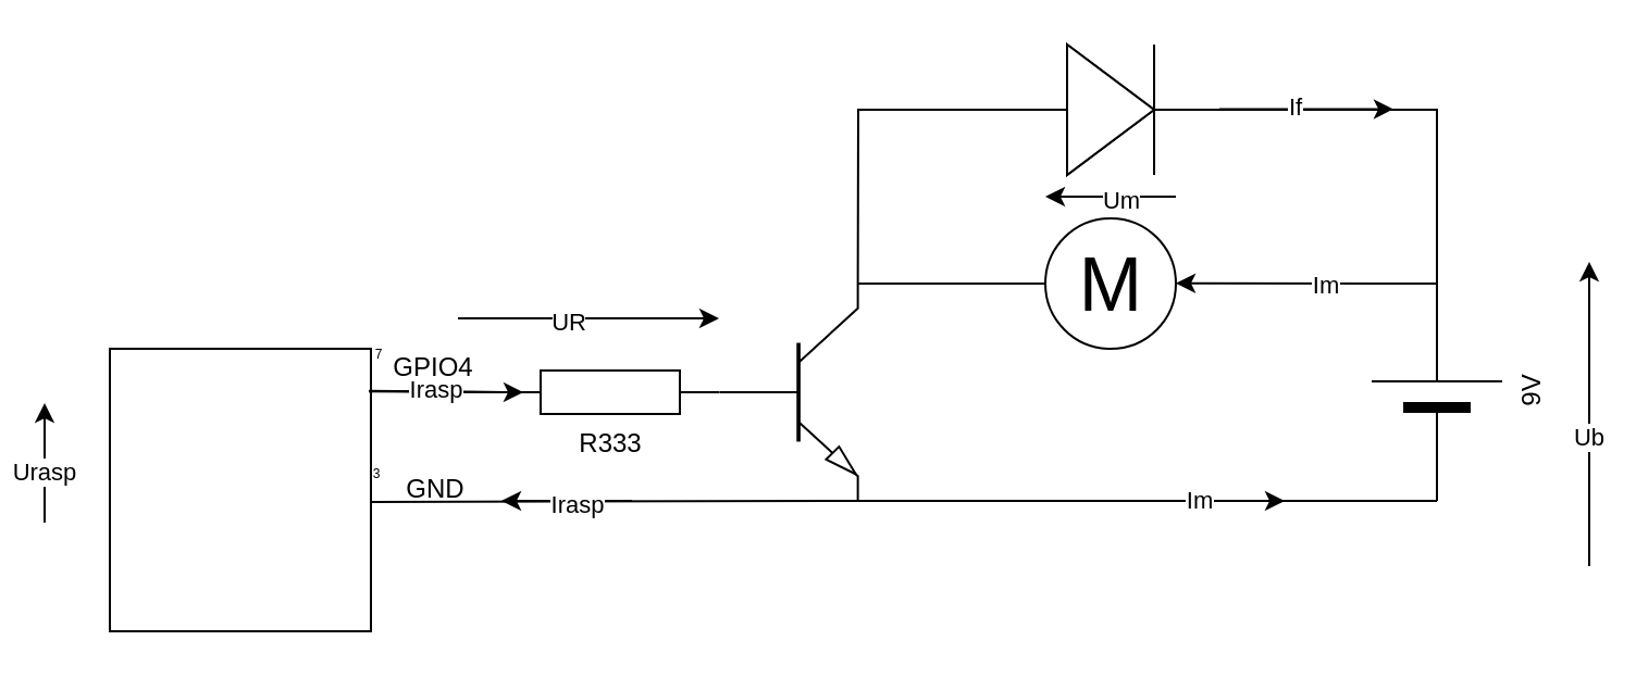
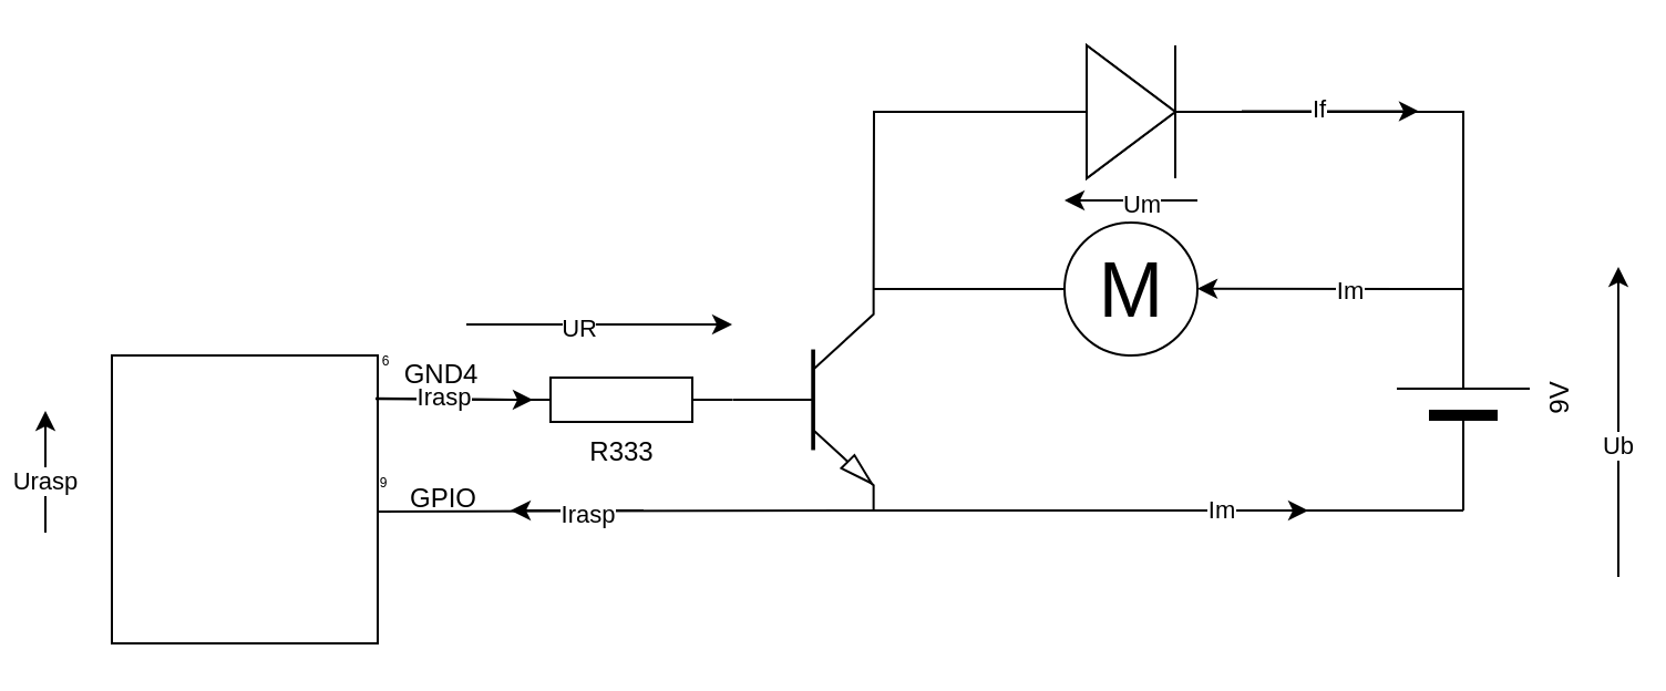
  <mxCell id="0" />
  <mxCell id="1" parent="0" />
  <mxCell id="2" value="" style="verticalLabelPosition=bottom;shadow=0;dashed=0;align=center;html=1;verticalAlign=top;shape=mxgraph.electrical.transistors.npn_transistor_5;" vertex="1" parent="1"><mxGeometry x="330" y="130" width="64" height="100" as="geometry" /></mxCell>
  <mxCell id="3" value="R333" style="pointerEvents=1;verticalLabelPosition=bottom;shadow=0;dashed=0;align=center;html=1;verticalAlign=top;shape=mxgraph.electrical.resistors.resistor_1;" vertex="1" parent="1"><mxGeometry x="230" y="170" width="100" height="20" as="geometry" /></mxCell>
  <mxCell id="4" value="9V&lt;br&gt;" style="verticalLabelPosition=bottom;shadow=0;dashed=0;align=center;fillColor=strokeColor;html=1;verticalAlign=top;strokeWidth=1;shape=mxgraph.electrical.miscellaneous.monocell_battery;rotation=-90;" vertex="1" parent="1"><mxGeometry x="610" y="150" width="100" height="60" as="geometry" /></mxCell>
  <mxCell id="5" value="" style="endArrow=none;html=1;rounded=0;" edge="1" parent="1"><mxGeometry width="50" height="50" relative="1" as="geometry"><mxPoint x="394" y="130" as="sourcePoint" /><mxPoint x="480" y="130" as="targetPoint" /></mxGeometry></mxCell>
  <mxCell id="6" value="M" style="verticalLabelPosition=middle;shadow=0;dashed=0;align=center;html=1;verticalAlign=middle;strokeWidth=1;shape=ellipse;aspect=fixed;fontSize=35;" vertex="1" parent="1"><mxGeometry x="480" y="100" width="60" height="60" as="geometry" /></mxCell>
  <mxCell id="7" value="" style="endArrow=none;html=1;rounded=0;entryX=0;entryY=0.5;entryDx=0;entryDy=0;entryPerimeter=0;" edge="1" parent="1" target="4"><mxGeometry width="50" height="50" relative="1" as="geometry"><mxPoint x="394" y="230" as="sourcePoint" /><mxPoint x="444" y="180" as="targetPoint" /></mxGeometry></mxCell>
  <mxCell id="8" value="" style="pointerEvents=1;fillColor=strokeColor;verticalLabelPosition=bottom;shadow=0;dashed=0;align=center;html=1;verticalAlign=top;shape=mxgraph.electrical.diodes.diode;" vertex="1" parent="1"><mxGeometry x="460" y="20" width="100" height="60" as="geometry" /></mxCell>
  <mxCell id="9" value="" style="endArrow=none;html=1;rounded=0;exitX=1;exitY=0;exitDx=0;exitDy=0;exitPerimeter=0;" edge="1" parent="1" source="2"><mxGeometry width="50" height="50" relative="1" as="geometry"><mxPoint x="400" y="130" as="sourcePoint" /><mxPoint x="460" y="50" as="targetPoint" /><Array as="points"><mxPoint x="394" y="50" /></Array></mxGeometry></mxCell>
  <mxCell id="10" value="" style="endArrow=none;html=1;rounded=0;entryX=1;entryY=0.5;entryDx=0;entryDy=0;entryPerimeter=0;" edge="1" parent="1" target="8"><mxGeometry width="50" height="50" relative="1" as="geometry"><mxPoint x="660" y="130" as="sourcePoint" /><mxPoint x="710" y="80" as="targetPoint" /><Array as="points"><mxPoint x="660" y="50" /></Array></mxGeometry></mxCell>
  <mxCell id="11" value="" style="rounded=0;whiteSpace=wrap;html=1;" vertex="1" parent="1"><mxGeometry x="50" y="160" width="120" height="130" as="geometry" /></mxCell>
  <mxCell id="12" value="" style="endArrow=none;html=1;rounded=0;exitX=0.984;exitY=0.542;exitDx=0;exitDy=0;exitPerimeter=0;" edge="1" parent="1"><mxGeometry width="50" height="50" relative="1" as="geometry"><mxPoint x="170.08" y="230.46" as="sourcePoint" /><mxPoint x="396" y="230" as="targetPoint" /></mxGeometry></mxCell>
  <mxCell id="13" value="" style="endArrow=none;html=1;rounded=0;exitX=0.992;exitY=0.149;exitDx=0;exitDy=0;exitPerimeter=0;" edge="1" parent="1" source="11"><mxGeometry width="50" height="50" relative="1" as="geometry"><mxPoint x="180" y="230" as="sourcePoint" /><mxPoint x="230" y="180" as="targetPoint" /></mxGeometry></mxCell>
- <mxCell id="14" value="&lt;font style=&quot;font-size: 6px;&quot;&gt;3&lt;/font&gt;" style="text;html=1;strokeColor=none;fillColor=none;align=center;verticalAlign=middle;whiteSpace=wrap;rounded=0;" vertex="1" parent="1"><mxGeometry x="143" y="201" width="60" height="30" as="geometry" /></mxCell>
- <mxCell id="15" value="GND" style="text;html=1;strokeColor=none;fillColor=none;align=center;verticalAlign=middle;whiteSpace=wrap;rounded=0;" vertex="1" parent="1"><mxGeometry x="170" y="210" width="60" height="30" as="geometry" /></mxCell>
- <mxCell id="16" value="GPIO4" style="text;html=1;strokeColor=none;fillColor=none;align=center;verticalAlign=middle;whiteSpace=wrap;rounded=0;" vertex="1" parent="1"><mxGeometry x="169" y="154" width="60" height="30" as="geometry" /></mxCell>
- <mxCell id="17" value="&lt;font style=&quot;font-size: 6px;&quot;&gt;7&lt;/font&gt;" style="text;html=1;strokeColor=none;fillColor=none;align=center;verticalAlign=middle;whiteSpace=wrap;rounded=0;" vertex="1" parent="1"><mxGeometry x="144" y="146" width="60" height="30" as="geometry" /></mxCell>
+ <mxCell id="14" value="&lt;font style=&quot;font-size: 6px;&quot;&gt;9&lt;/font&gt;" style="text;html=1;strokeColor=none;fillColor=none;align=center;verticalAlign=middle;whiteSpace=wrap;rounded=0;" vertex="1" parent="1"><mxGeometry x="143" y="201" width="60" height="30" as="geometry" /></mxCell>
+ <mxCell id="15" value="GPIO" style="text;html=1;strokeColor=none;fillColor=none;align=center;verticalAlign=middle;whiteSpace=wrap;rounded=0;" vertex="1" parent="1"><mxGeometry x="170" y="210" width="60" height="30" as="geometry" /></mxCell>
+ <mxCell id="16" value="GND4" style="text;html=1;strokeColor=none;fillColor=none;align=center;verticalAlign=middle;whiteSpace=wrap;rounded=0;" vertex="1" parent="1"><mxGeometry x="169" y="154" width="60" height="30" as="geometry" /></mxCell>
+ <mxCell id="17" value="&lt;font style=&quot;font-size: 6px;&quot;&gt;6&lt;/font&gt;" style="text;html=1;strokeColor=none;fillColor=none;align=center;verticalAlign=middle;whiteSpace=wrap;rounded=0;" vertex="1" parent="1"><mxGeometry x="144" y="146" width="60" height="30" as="geometry" /></mxCell>
  <mxCell id="18" value="" style="endArrow=classic;html=1;rounded=0;" edge="1" parent="1"><mxGeometry width="50" height="50" relative="1" as="geometry"><mxPoint x="20" y="240" as="sourcePoint" /><mxPoint x="20" y="185" as="targetPoint" /></mxGeometry></mxCell>
  <mxCell id="19" value="Urasp" style="edgeLabel;html=1;align=center;verticalAlign=middle;resizable=0;points=[];" vertex="1" connectable="0" parent="18"><mxGeometry x="-0.144" y="1" relative="1" as="geometry"><mxPoint as="offset" /></mxGeometry></mxCell>
  <mxCell id="20" value="" style="endArrow=classic;html=1;rounded=0;" edge="1" parent="1"><mxGeometry width="50" height="50" relative="1" as="geometry"><mxPoint x="169" y="179.62" as="sourcePoint" /><mxPoint x="240" y="180" as="targetPoint" /></mxGeometry></mxCell>
  <mxCell id="21" value="Irasp" style="edgeLabel;html=1;align=center;verticalAlign=middle;resizable=0;points=[];" vertex="1" connectable="0" parent="20"><mxGeometry x="-0.144" y="1" relative="1" as="geometry"><mxPoint as="offset" /></mxGeometry></mxCell>
  <mxCell id="22" value="" style="endArrow=classic;html=1;rounded=0;" edge="1" parent="1"><mxGeometry width="50" height="50" relative="1" as="geometry"><mxPoint x="290" y="230" as="sourcePoint" /><mxPoint x="230" y="230" as="targetPoint" /></mxGeometry></mxCell>
  <mxCell id="23" value="Irasp" style="edgeLabel;html=1;align=center;verticalAlign=middle;resizable=0;points=[];" vertex="1" connectable="0" parent="22"><mxGeometry x="-0.144" y="1" relative="1" as="geometry"><mxPoint as="offset" /></mxGeometry></mxCell>
  <mxCell id="24" value="" style="endArrow=classic;html=1;rounded=0;" edge="1" parent="1"><mxGeometry width="50" height="50" relative="1" as="geometry"><mxPoint x="660" y="130" as="sourcePoint" /><mxPoint x="540" y="129.86" as="targetPoint" /></mxGeometry></mxCell>
  <mxCell id="25" value="Im" style="edgeLabel;html=1;align=center;verticalAlign=middle;resizable=0;points=[];" vertex="1" connectable="0" parent="24"><mxGeometry x="-0.144" y="1" relative="1" as="geometry"><mxPoint as="offset" /></mxGeometry></mxCell>
  <mxCell id="26" value="" style="endArrow=classic;html=1;rounded=0;" edge="1" parent="1"><mxGeometry width="50" height="50" relative="1" as="geometry"><mxPoint x="560" y="49.71" as="sourcePoint" /><mxPoint x="640" y="49.71" as="targetPoint" /></mxGeometry></mxCell>
  <mxCell id="27" value="If" style="edgeLabel;html=1;align=center;verticalAlign=middle;resizable=0;points=[];" vertex="1" connectable="0" parent="26"><mxGeometry x="-0.144" y="1" relative="1" as="geometry"><mxPoint as="offset" /></mxGeometry></mxCell>
  <mxCell id="28" value="" style="endArrow=classic;html=1;rounded=0;" edge="1" parent="1"><mxGeometry width="50" height="50" relative="1" as="geometry"><mxPoint x="540" y="90" as="sourcePoint" /><mxPoint x="480" y="90" as="targetPoint" /></mxGeometry></mxCell>
  <mxCell id="29" value="Um" style="edgeLabel;html=1;align=center;verticalAlign=middle;resizable=0;points=[];" vertex="1" connectable="0" parent="28"><mxGeometry x="-0.144" y="1" relative="1" as="geometry"><mxPoint as="offset" /></mxGeometry></mxCell>
  <mxCell id="30" value="" style="endArrow=classic;html=1;rounded=0;" edge="1" parent="1"><mxGeometry width="50" height="50" relative="1" as="geometry"><mxPoint x="520" y="230" as="sourcePoint" /><mxPoint x="590" y="230" as="targetPoint" /></mxGeometry></mxCell>
  <mxCell id="31" value="Im" style="edgeLabel;html=1;align=center;verticalAlign=middle;resizable=0;points=[];" vertex="1" connectable="0" parent="30"><mxGeometry x="-0.144" y="1" relative="1" as="geometry"><mxPoint as="offset" /></mxGeometry></mxCell>
  <mxCell id="32" value="" style="endArrow=classic;html=1;rounded=0;" edge="1" parent="1"><mxGeometry width="50" height="50" relative="1" as="geometry"><mxPoint x="210" y="146" as="sourcePoint" /><mxPoint x="330" y="146" as="targetPoint" /></mxGeometry></mxCell>
  <mxCell id="33" value="UR" style="edgeLabel;html=1;align=center;verticalAlign=middle;resizable=0;points=[];" vertex="1" connectable="0" parent="32"><mxGeometry x="-0.171" y="-1" relative="1" as="geometry"><mxPoint as="offset" /></mxGeometry></mxCell>
  <mxCell id="34" value="" style="endArrow=classic;html=1;rounded=0;" edge="1" parent="1"><mxGeometry width="50" height="50" relative="1" as="geometry"><mxPoint x="730" y="260" as="sourcePoint" /><mxPoint x="730" y="120" as="targetPoint" /></mxGeometry></mxCell>
  <mxCell id="35" value="Ub" style="edgeLabel;html=1;align=center;verticalAlign=middle;resizable=0;points=[];" vertex="1" connectable="0" parent="34"><mxGeometry x="-0.136" y="1" relative="1" as="geometry"><mxPoint as="offset" /></mxGeometry></mxCell>
  <mxCell id="36" value="" style="triangle;whiteSpace=wrap;html=1;" vertex="1" parent="1"><mxGeometry x="490" y="20" width="40" height="60" as="geometry" /></mxCell>
